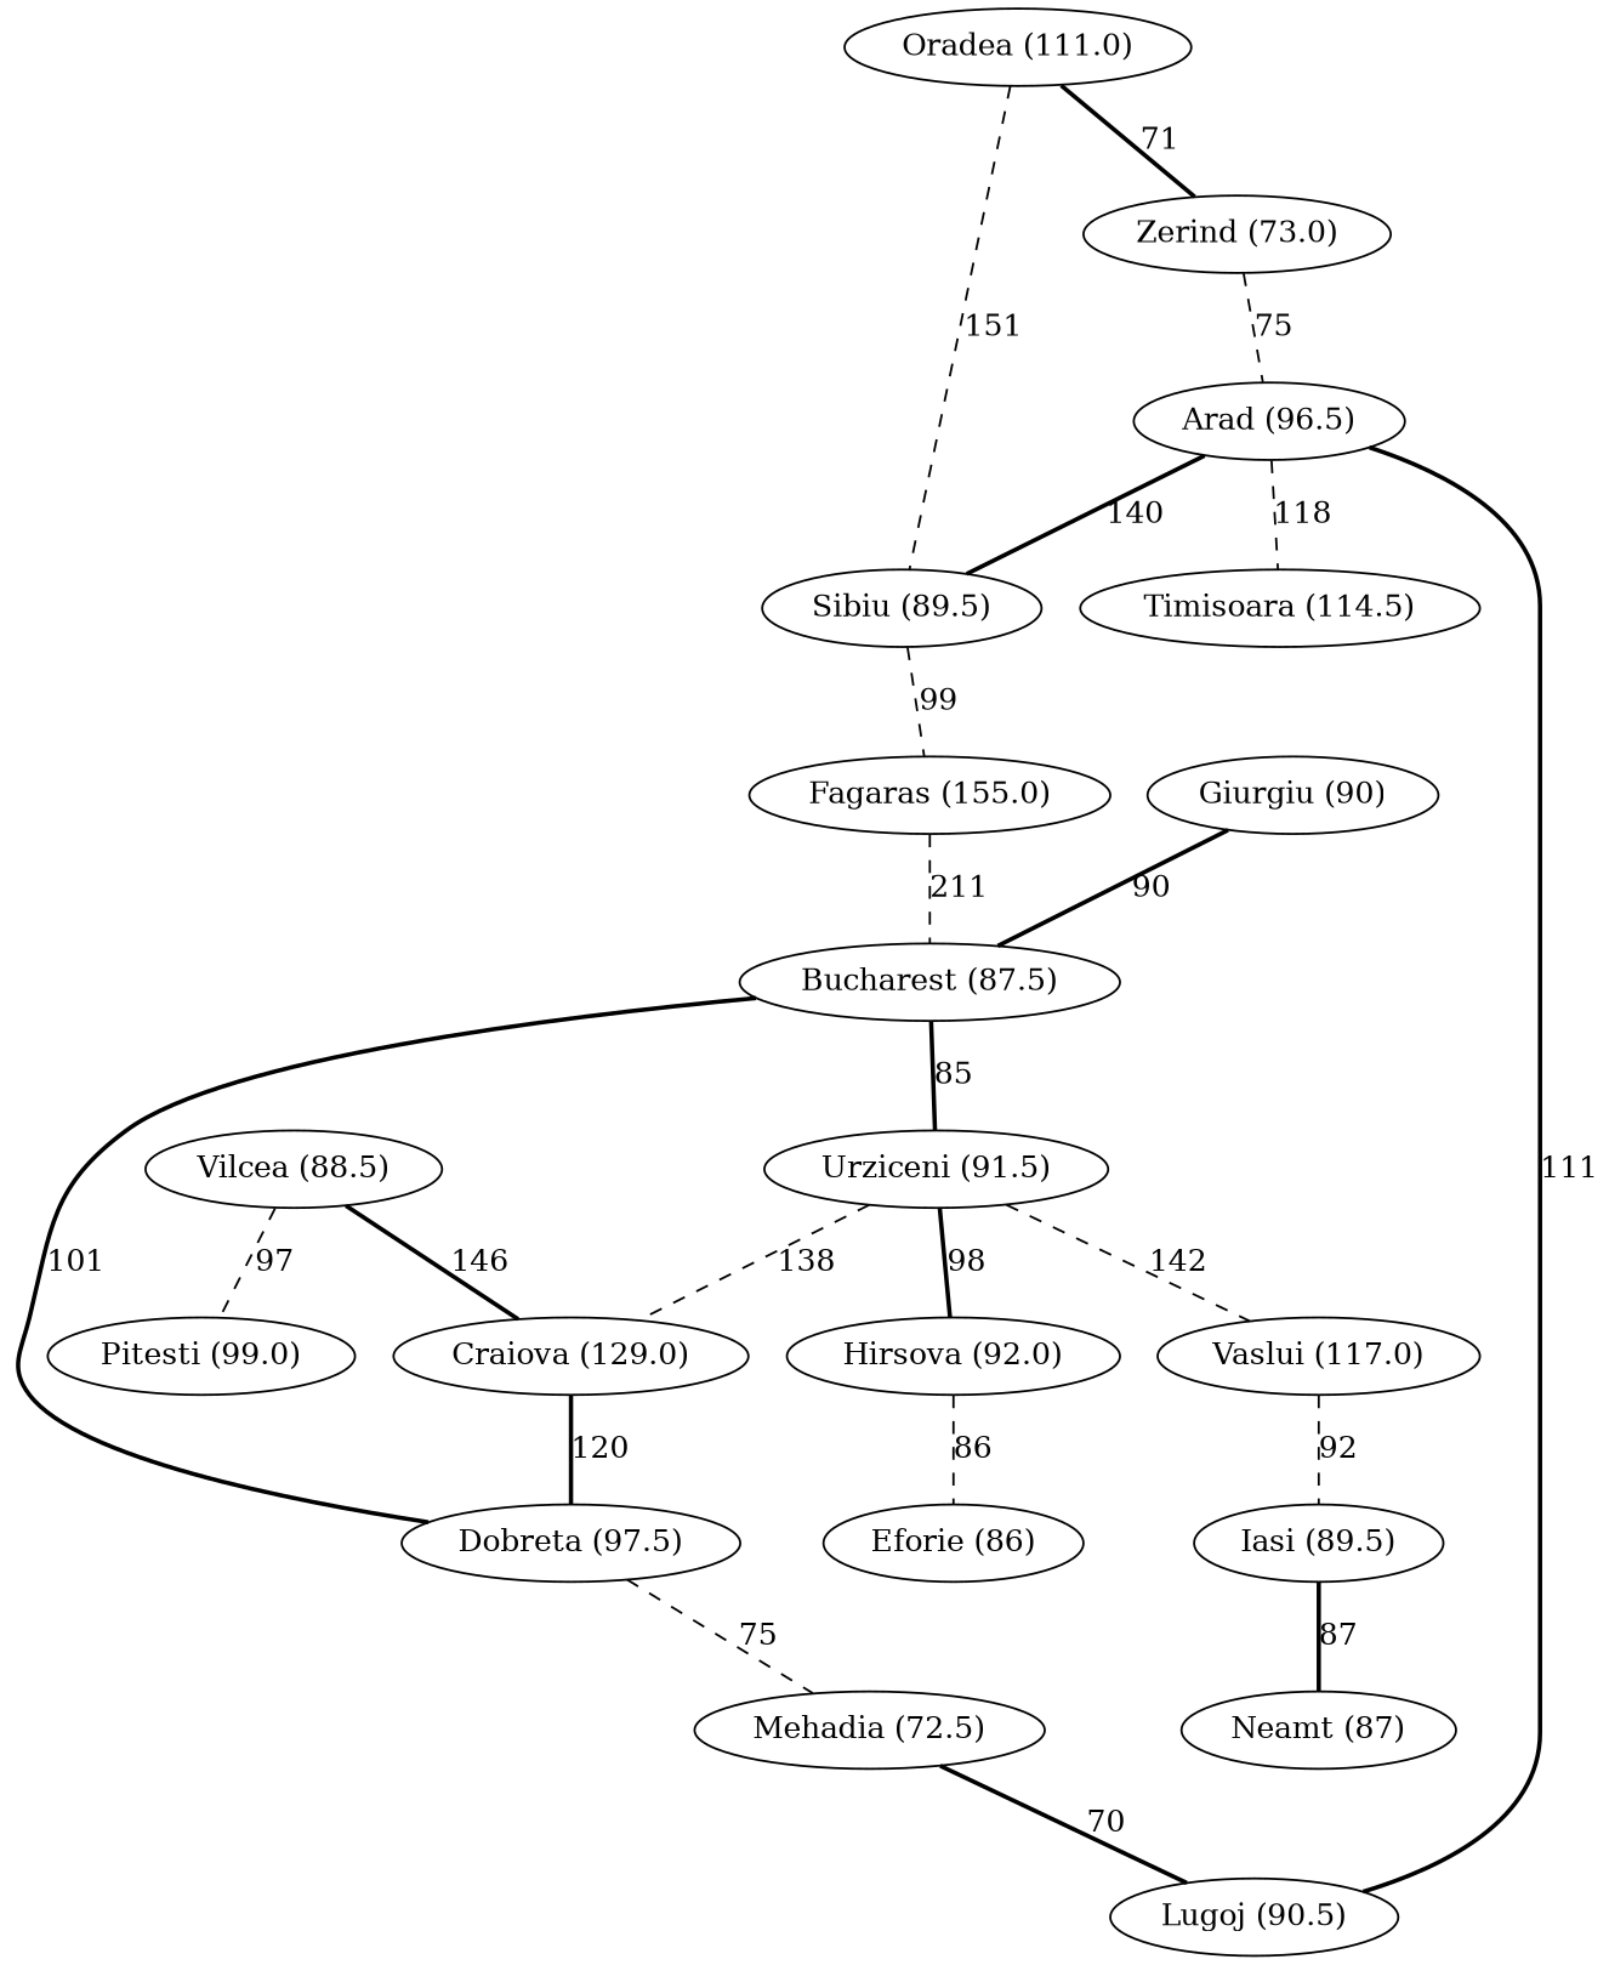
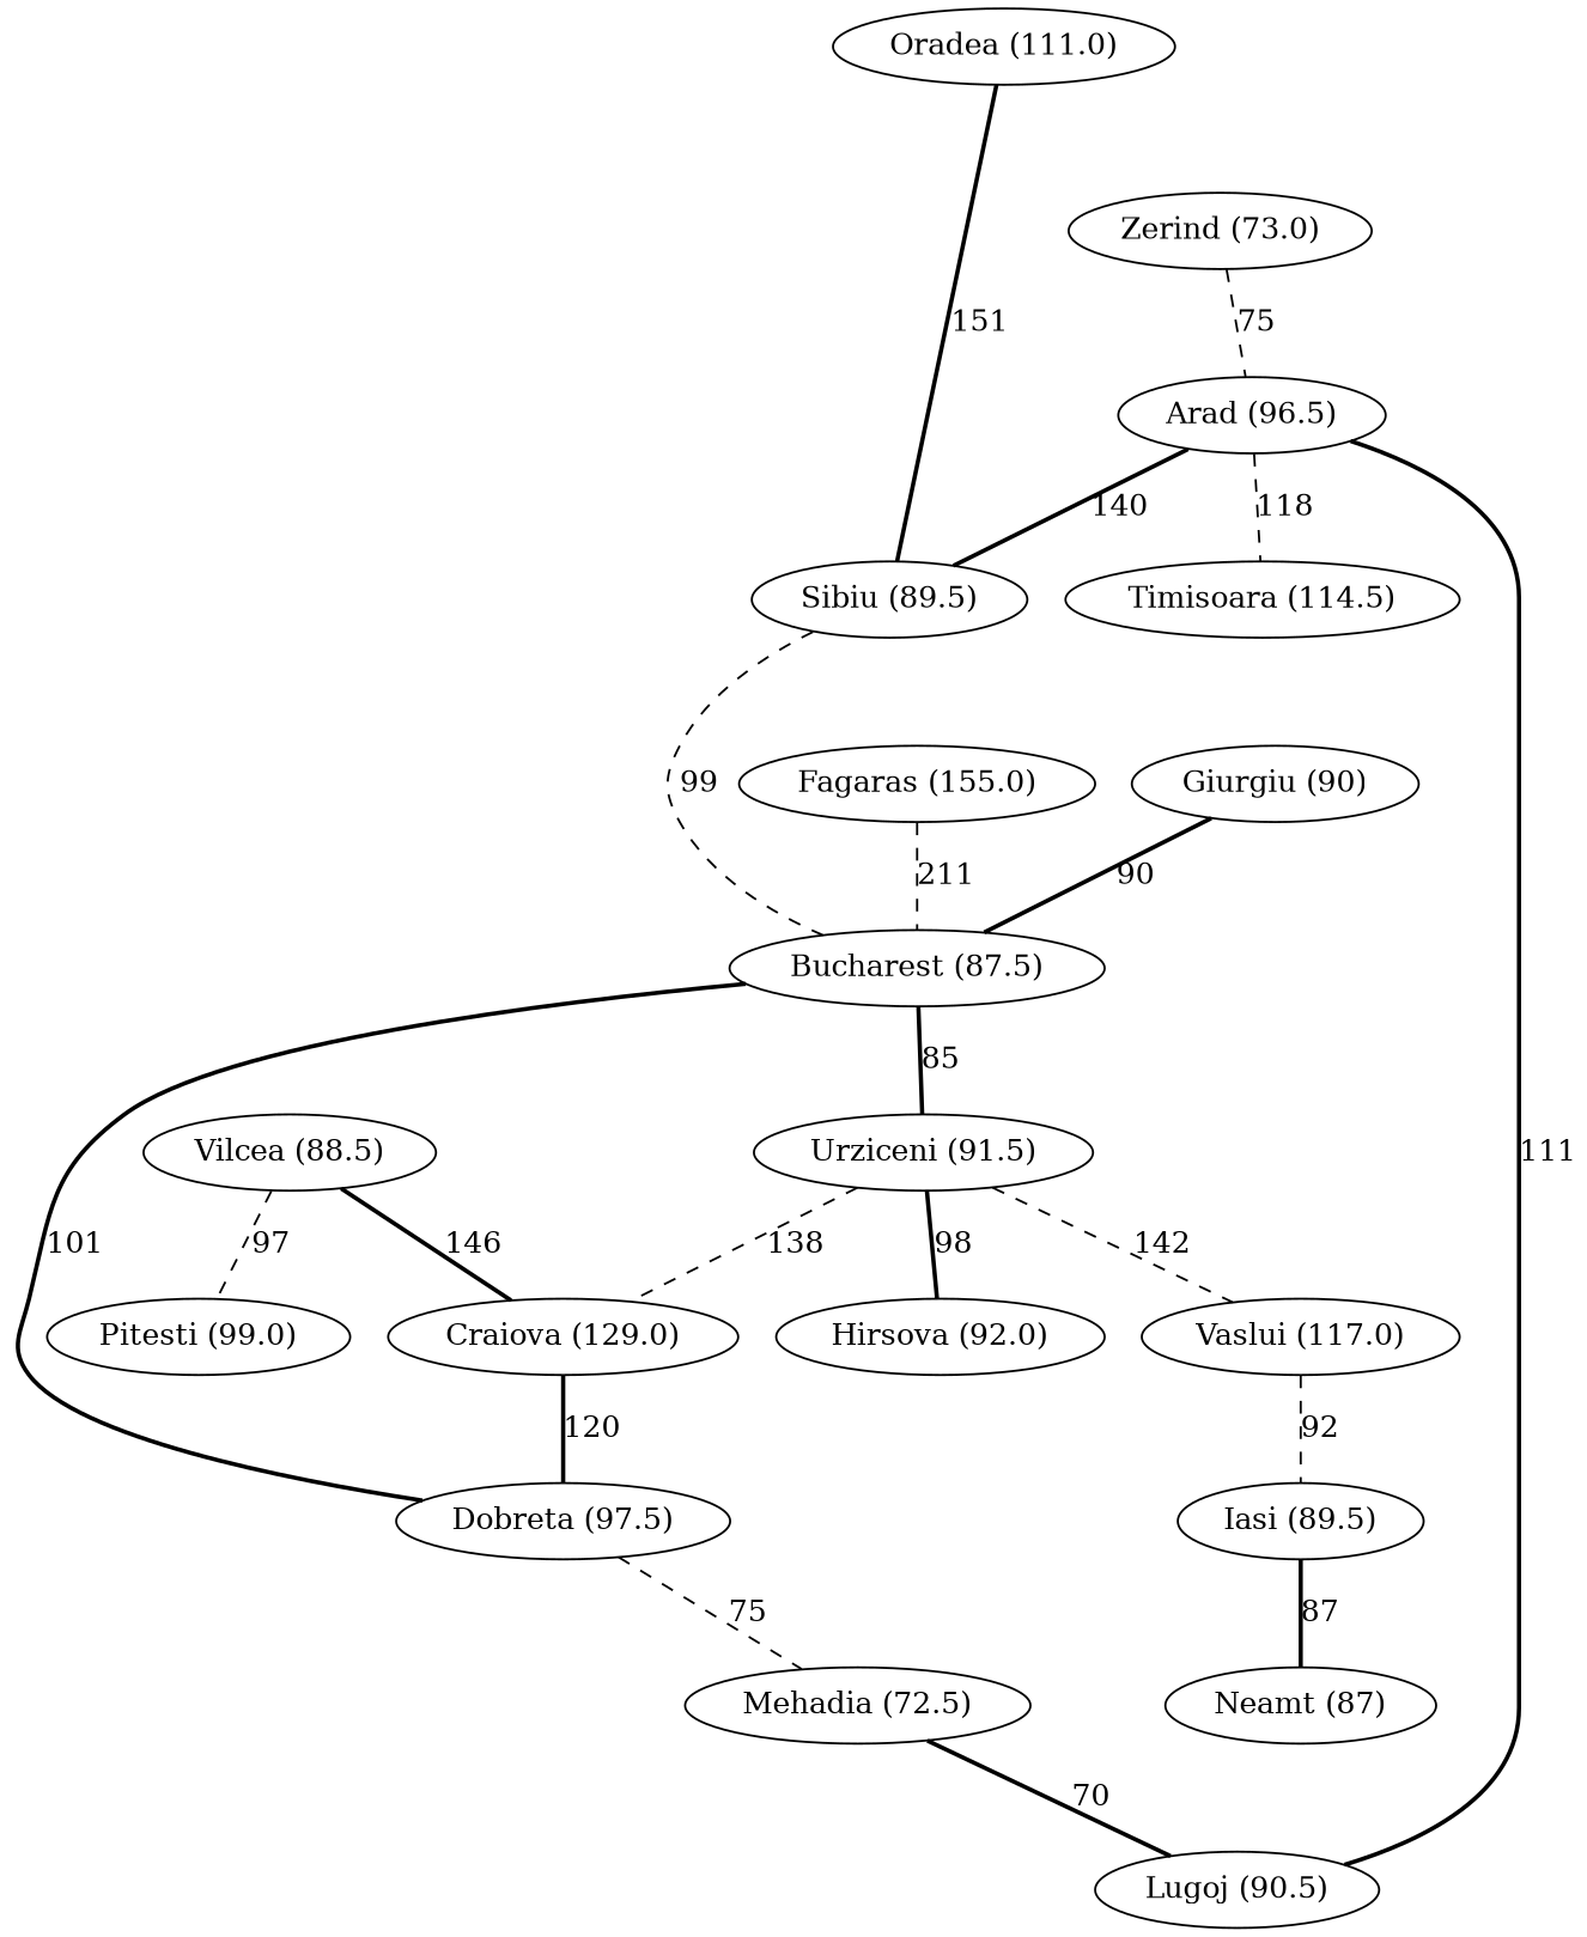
  graph {
    edge [style=bold]
    "Oradea (111.0)"
    "Zerind (73.0)"
    "Sibiu (89.5)"
    "Arad (96.5)"
    "Fagaras (155.0)"
    "Timisoara (114.5)"
    "Lugoj (90.5)"
    "Bucharest (87.5)"
    "Vilcea (88.5)"
    "Craiova (129.0)"
    "Pitesti (99.0)"
    "Urziceni (91.5)"
    "Dobreta (97.5)"
    "Hirsova (92.0)"
    "Vaslui (117.0)"
    "Mehadia (72.5)"
    "Giurgiu (90)"
-   "Eforie (86)"
    "Iasi (89.5)"
    "Neamt (87)"
-   "Oradea (111.0)" -- "Zerind (73.0)" [label=71]
-   "Oradea (111.0)" -- "Sibiu (89.5)" [label=151 style=dashed]
+   "Oradea (111.0)" -- "Sibiu (89.5)" [label=151]
    "Zerind (73.0)" -- "Arad (96.5)" [label=75 style=dashed]
-   "Sibiu (89.5)" -- "Fagaras (155.0)" [label=99 style=dashed]
+   "Sibiu (89.5)" -- "Bucharest (87.5)" [label=99 style=dashed]
    "Arad (96.5)" -- "Sibiu (89.5)" [label=140]
    "Arad (96.5)" -- "Timisoara (114.5)" [label=118 style=dashed]
    "Arad (96.5)" -- "Lugoj (90.5)" [label=111]
    "Fagaras (155.0)" -- "Bucharest (87.5)" [label=211 style=dashed]
    "Bucharest (87.5)" -- "Urziceni (91.5)" [label=85]
    "Vilcea (88.5)" -- "Craiova (129.0)" [label=146]
    "Vilcea (88.5)" -- "Pitesti (99.0)" [label=97 style=dashed]
    "Craiova (129.0)" -- "Dobreta (97.5)" [label=120]
    "Urziceni (91.5)" -- "Craiova (129.0)" [label=138 style=dashed]
    "Urziceni (91.5)" -- "Hirsova (92.0)" [label=98]
    "Urziceni (91.5)" -- "Vaslui (117.0)" [label=142 style=dashed]
    "Dobreta (97.5)" -- "Bucharest (87.5)" [label=101]
    "Dobreta (97.5)" -- "Mehadia (72.5)" [label=75 style=dashed]
-   "Hirsova (92.0)" -- "Eforie (86)" [label=86 style=dashed]
    "Vaslui (117.0)" -- "Iasi (89.5)" [label=92 style=dashed]
    "Mehadia (72.5)" -- "Lugoj (90.5)" [label=70]
    "Giurgiu (90)" -- "Bucharest (87.5)" [label=90]
    "Iasi (89.5)" -- "Neamt (87)" [label=87]
  }
